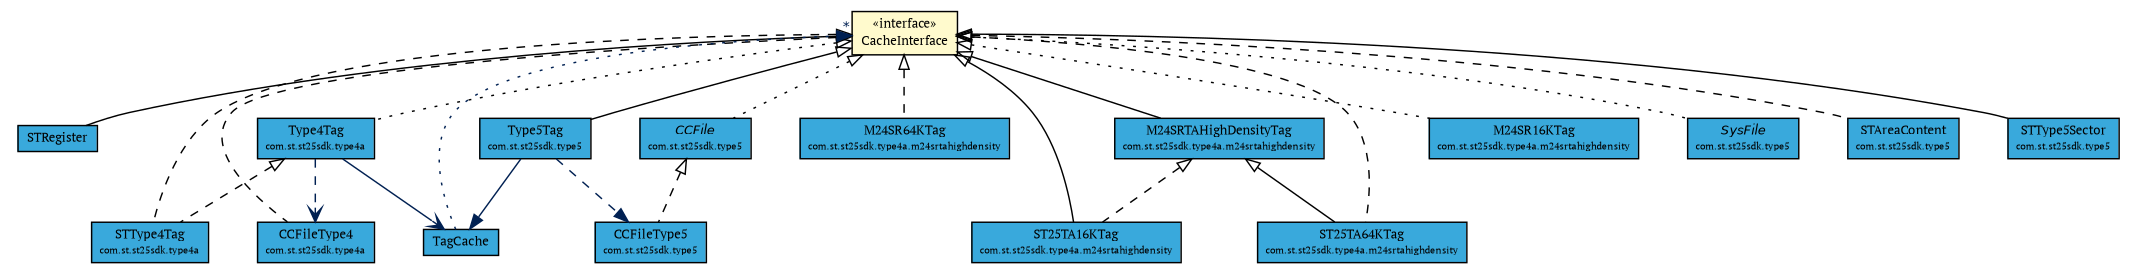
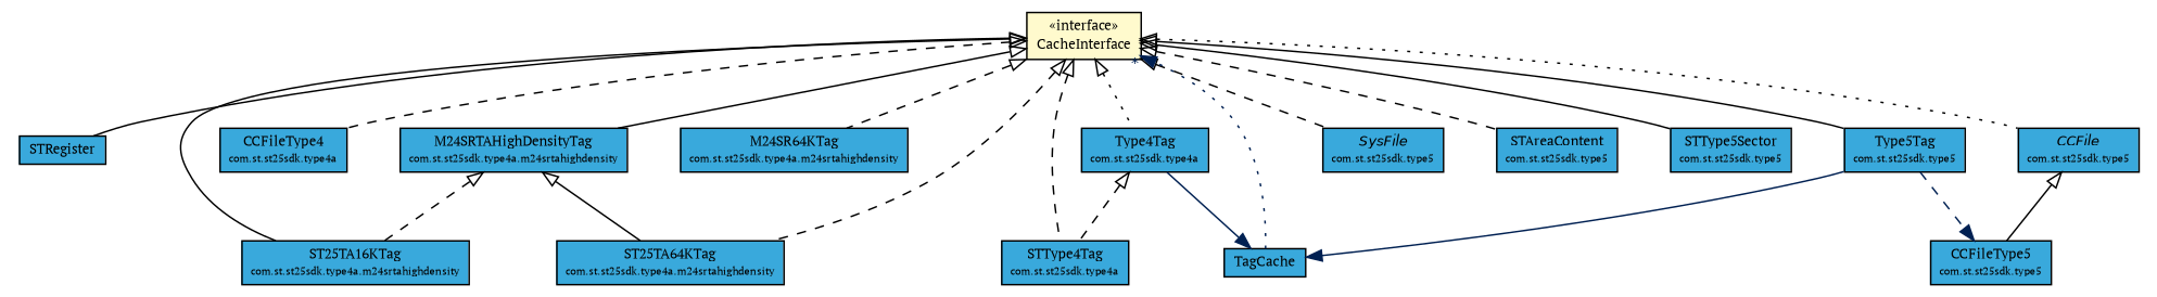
  digraph {
    fontname="PT Serif"
    nodesep=0.25
    ranksep=0.5
    node [fontcolor=black fontname="PT Serif" fontsize=9.0 shape=plaintext]
    edge [arrowtail=empty dir=back fontname="PT Serif" fontsize=10 headport=p labelfontname=Helvetica labelfontsize=10 style=dashed tailport=p]
    n1 [label=<<table title="com.st.st25sdk.STRegister" border="0" cellborder="1" cellspacing="0" cellpadding="2" port="p" bgcolor="#39a9dc" href="./STRegister.html"> 		<tr><td><table border="0" cellspacing="0" cellpadding="1"> <tr><td align="center" balign="center"> STRegister </td></tr> 		</table></td></tr> 		</table>>]
    n2 [label=<<table title="com.st.st25sdk.CacheInterface" border="0" cellborder="1" cellspacing="0" cellpadding="2" port="p" bgcolor="lemonChiffon" href="./CacheInterface.html"> 		<tr><td><table border="0" cellspacing="0" cellpadding="1"> <tr><td align="center" balign="center"> &#171;interface&#187; </td></tr> <tr><td align="center" balign="center"> CacheInterface </td></tr> 		</table></td></tr> 		</table>>]
    n3 [label=<<table title="com.st.st25sdk.type4a.STType4Tag" border="0" cellborder="1" cellspacing="0" cellpadding="2" port="p" bgcolor="#39a9dc" href="./type4a/STType4Tag.html"> 		<tr><td><table border="0" cellspacing="0" cellpadding="1"> <tr><td align="center" balign="center"> STType4Tag </td></tr> <tr><td align="center" balign="center"><font point-size="7.0"> com.st.st25sdk.type4a </font></td></tr> 		</table></td></tr> 		</table>>]
    n4 [label=<<table title="com.st.st25sdk.type4a.CCFileType4" border="0" cellborder="1" cellspacing="0" cellpadding="2" port="p" bgcolor="#39a9dc" href="./type4a/CCFileType4.html"> 		<tr><td><table border="0" cellspacing="0" cellpadding="1"> <tr><td align="center" balign="center"> CCFileType4 </td></tr> <tr><td align="center" balign="center"><font point-size="7.0"> com.st.st25sdk.type4a </font></td></tr> 		</table></td></tr> 		</table>>]
    n5 [label=<<table title="com.st.st25sdk.type4a.Type4Tag" border="0" cellborder="1" cellspacing="0" cellpadding="2" port="p" bgcolor="#39a9dc" href="./type4a/Type4Tag.html"> 		<tr><td><table border="0" cellspacing="0" cellpadding="1"> <tr><td align="center" balign="center"> Type4Tag </td></tr> <tr><td align="center" balign="center"><font point-size="7.0"> com.st.st25sdk.type4a </font></td></tr> 		</table></td></tr> 		</table>>]
    n6 [label=<<table title="com.st.st25sdk.type4a.m24srtahighdensity.M24SR64KTag" border="0" cellborder="1" cellspacing="0" cellpadding="2" port="p" bgcolor="#39a9dc" href="./type4a/m24srtahighdensity/M24SR64KTag.html"> 		<tr><td><table border="0" cellspacing="0" cellpadding="1"> <tr><td align="center" balign="center"> M24SR64KTag </td></tr> <tr><td align="center" balign="center"><font point-size="7.0"> com.st.st25sdk.type4a.m24srtahighdensity </font></td></tr> 		</table></td></tr> 		</table>>]
    n7 [label=<<table title="com.st.st25sdk.type4a.m24srtahighdensity.ST25TA16KTag" border="0" cellborder="1" cellspacing="0" cellpadding="2" port="p" bgcolor="#39a9dc" href="./type4a/m24srtahighdensity/ST25TA16KTag.html"> 		<tr><td><table border="0" cellspacing="0" cellpadding="1"> <tr><td align="center" balign="center"> ST25TA16KTag </td></tr> <tr><td align="center" balign="center"><font point-size="7.0"> com.st.st25sdk.type4a.m24srtahighdensity </font></td></tr> 		</table></td></tr> 		</table>>]
-   n8 [label=<<table title="com.st.st25sdk.type4a.m24srtahighdensity.M24SR16KTag" border="0" cellborder="1" cellspacing="0" cellpadding="2" port="p" bgcolor="#39a9dc" href="./type4a/m24srtahighdensity/M24SR16KTag.html"> 		<tr><td><table border="0" cellspacing="0" cellpadding="1"> <tr><td align="center" balign="center"> M24SR16KTag </td></tr> <tr><td align="center" balign="center"><font point-size="7.0"> com.st.st25sdk.type4a.m24srtahighdensity </font></td></tr> 		</table></td></tr> 		</table>>]
    n9 [label=<<table title="com.st.st25sdk.type4a.m24srtahighdensity.M24SRTAHighDensityTag" border="0" cellborder="1" cellspacing="0" cellpadding="2" port="p" bgcolor="#39a9dc" href="./type4a/m24srtahighdensity/M24SRTAHighDensityTag.html"> 		<tr><td><table border="0" cellspacing="0" cellpadding="1"> <tr><td align="center" balign="center"> M24SRTAHighDensityTag </td></tr> <tr><td align="center" balign="center"><font point-size="7.0"> com.st.st25sdk.type4a.m24srtahighdensity </font></td></tr> 		</table></td></tr> 		</table>>]
    n10 [label=<<table title="com.st.st25sdk.type4a.m24srtahighdensity.ST25TA64KTag" border="0" cellborder="1" cellspacing="0" cellpadding="2" port="p" bgcolor="#39a9dc" href="./type4a/m24srtahighdensity/ST25TA64KTag.html"> 		<tr><td><table border="0" cellspacing="0" cellpadding="1"> <tr><td align="center" balign="center"> ST25TA64KTag </td></tr> <tr><td align="center" balign="center"><font point-size="7.0"> com.st.st25sdk.type4a.m24srtahighdensity </font></td></tr> 		</table></td></tr> 		</table>>]
    n11 [label=<<table title="com.st.st25sdk.type5.Type5Tag" border="0" cellborder="1" cellspacing="0" cellpadding="2" port="p" bgcolor="#39a9dc" href="./type5/Type5Tag.html"> 		<tr><td><table border="0" cellspacing="0" cellpadding="1"> <tr><td align="center" balign="center"> Type5Tag </td></tr> <tr><td align="center" balign="center"><font point-size="7.0"> com.st.st25sdk.type5 </font></td></tr> 		</table></td></tr> 		</table>>]
    n12 [label=<<table title="com.st.st25sdk.type5.SysFile" border="0" cellborder="1" cellspacing="0" cellpadding="2" port="p" bgcolor="#39a9dc" href="./type5/SysFile.html"> 		<tr><td><table border="0" cellspacing="0" cellpadding="1"> <tr><td align="center" balign="center"><font face="Helvetica-Oblique"> SysFile </font></td></tr> <tr><td align="center" balign="center"><font point-size="7.0"> com.st.st25sdk.type5 </font></td></tr> 		</table></td></tr> 		</table>>]
    n13 [label=<<table title="com.st.st25sdk.type5.STAreaContent" border="0" cellborder="1" cellspacing="0" cellpadding="2" port="p" bgcolor="#39a9dc" href="./type5/STAreaContent.html"> 		<tr><td><table border="0" cellspacing="0" cellpadding="1"> <tr><td align="center" balign="center"> STAreaContent </td></tr> <tr><td align="center" balign="center"><font point-size="7.0"> com.st.st25sdk.type5 </font></td></tr> 		</table></td></tr> 		</table>>]
    n14 [label=<<table title="com.st.st25sdk.type5.STType5Sector" border="0" cellborder="1" cellspacing="0" cellpadding="2" port="p" bgcolor="#39a9dc" href="./type5/STType5Sector.html"> 		<tr><td><table border="0" cellspacing="0" cellpadding="1"> <tr><td align="center" balign="center"> STType5Sector </td></tr> <tr><td align="center" balign="center"><font point-size="7.0"> com.st.st25sdk.type5 </font></td></tr> 		</table></td></tr> 		</table>>]
    n15 [label=<<table title="com.st.st25sdk.type5.CCFile" border="0" cellborder="1" cellspacing="0" cellpadding="2" port="p" bgcolor="#39a9dc" href="./type5/CCFile.html"> 		<tr><td><table border="0" cellspacing="0" cellpadding="1"> <tr><td align="center" balign="center"><font face="Helvetica-Oblique"> CCFile </font></td></tr> <tr><td align="center" balign="center"><font point-size="7.0"> com.st.st25sdk.type5 </font></td></tr> 		</table></td></tr> 		</table>>]
    n16 [label=<<table title="com.st.st25sdk.TagCache" border="0" cellborder="1" cellspacing="0" cellpadding="2" port="p" bgcolor="#39a9dc" href="./TagCache.html"> 		<tr><td><table border="0" cellspacing="0" cellpadding="1"> <tr><td align="center" balign="center"> TagCache </td></tr> 		</table></td></tr> 		</table>>]
    n17 [label=<<table title="com.st.st25sdk.type5.CCFileType5" border="0" cellborder="1" cellspacing="0" cellpadding="2" port="p" bgcolor="#39a9dc" href="./type5/CCFileType5.html"> 		<tr><td><table border="0" cellspacing="0" cellpadding="1"> <tr><td align="center" balign="center"> CCFileType5 </td></tr> <tr><td align="center" balign="center"><font point-size="7.0"> com.st.st25sdk.type5 </font></td></tr> 		</table></td></tr> 		</table>>]
    n2 -> n1 [style=solid]
    n2 -> n3
    n2 -> n4
    n2 -> n5 [style=dotted]
    n2 -> n6
    n2 -> n7 [style=solid]
-   n2 -> n8 [style=dotted]
    n2 -> n9 [style=solid]
    n2 -> n10
    n2 -> n11 [style=solid]
-   n2 -> n12 [style=dotted]
+   n2 -> n12
    n2 -> n13
    n2 -> n14 [style=solid]
    n2 -> n15 [style=dotted]
    n5 -> n3
-   n5 -> n4 [arrowhead=open color="#002052" fontcolor="#002052" fontsize=10.0 arrowtail="" dir=""]
-   n5 -> n16 [arrowhead=open color="#002052" fontcolor="#002052" fontsize=10.0 style=solid arrowtail="" dir=""]
+   n5 -> n16 [arrowhead=normal color="#002052" fontcolor="#002052" fontsize=10.0 style=solid arrowtail="" dir=""]
    n9 -> n7
    n9 -> n10 [style=solid]
    n11 -> n16 [arrowhead=normal color="#002052" fontcolor="#002052" fontsize=10.0 style=solid arrowtail="" dir=""]
    n11 -> n17 [arrowhead=normal color="#002052" fontcolor="#002052" fontsize=10.0 arrowtail="" dir=""]
-   n15 -> n17
+   n15 -> n17 [style=solid]
    n16 -> n2 [arrowhead=normal color="#002052" fontcolor="#002052" fontsize=10.0 headlabel="*" style=dotted arrowtail="" dir=""]
  }
